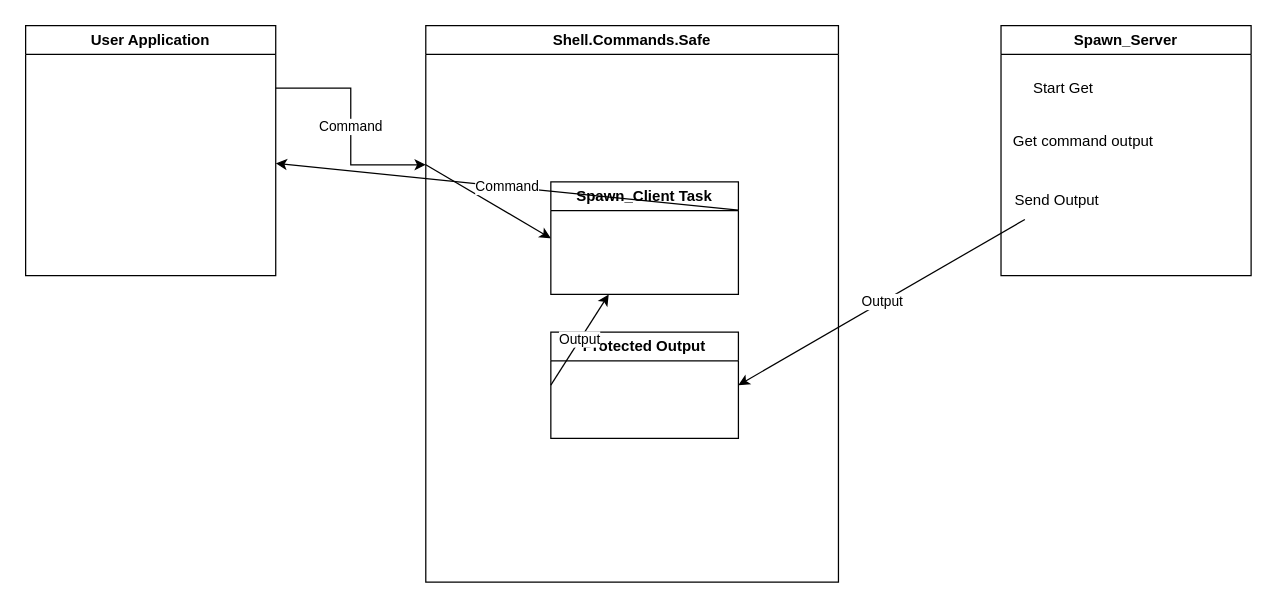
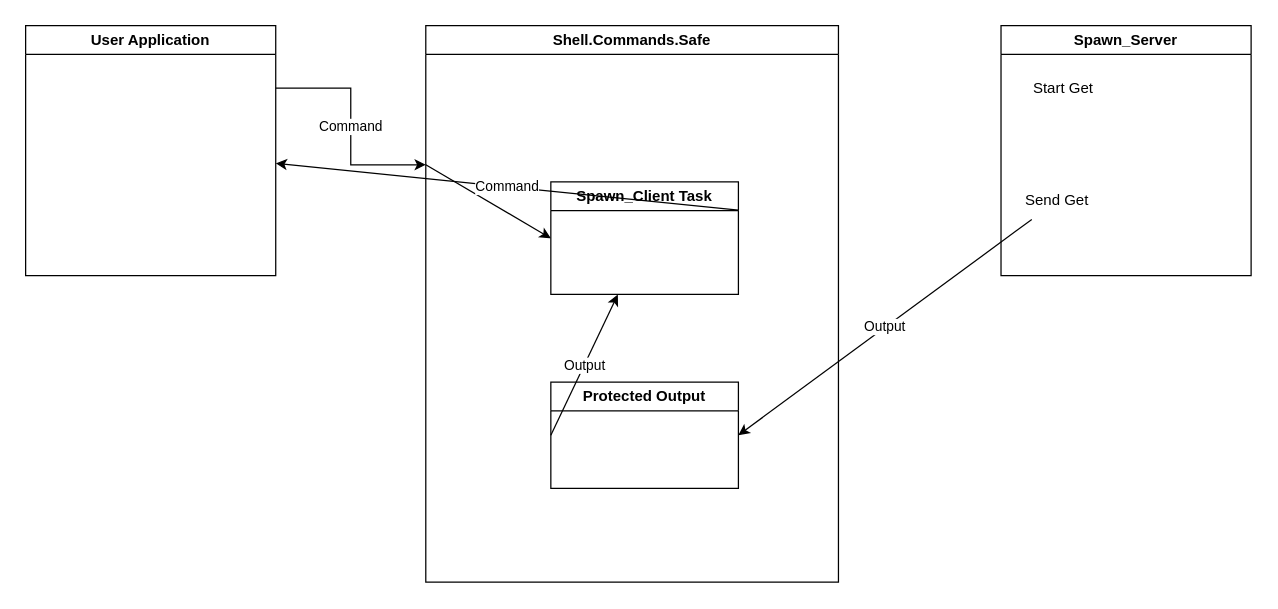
  <mxCell id="0" />
  <mxCell id="1" parent="0" />
  <mxCell id="2" value="Command" style="edgeStyle=orthogonalEdgeStyle;rounded=0;orthogonalLoop=1;jettySize=auto;html=1;exitX=1;exitY=0.25;exitDx=0;exitDy=0;entryX=0;entryY=0.25;entryDx=0;entryDy=0;" edge="1" parent="1" source="3" target="4"><mxGeometry relative="1" as="geometry" /></mxCell>
  <mxCell id="3" value="User Application" style="swimlane;whiteSpace=wrap;html=1;" vertex="1" parent="1"><mxGeometry x="20" y="20" width="200" height="200" as="geometry" /></mxCell>
  <mxCell id="4" value="Shell.Commands.Safe&lt;br&gt;" style="swimlane;whiteSpace=wrap;html=1;" vertex="1" parent="1"><mxGeometry x="340" y="20" width="330" height="445" as="geometry" /></mxCell>
  <mxCell id="5" value="Spawn_Client Task&lt;br&gt;" style="swimlane;whiteSpace=wrap;html=1;" vertex="1" parent="4"><mxGeometry x="100" y="125" width="150" height="90" as="geometry" /></mxCell>
  <mxCell id="6" value="" style="endArrow=classic;html=1;rounded=0;exitX=0;exitY=0.25;exitDx=0;exitDy=0;entryX=0;entryY=0.5;entryDx=0;entryDy=0;" edge="1" parent="4" source="4" target="5"><mxGeometry width="50" height="50" relative="1" as="geometry"><mxPoint x="60" y="135" as="sourcePoint" /><mxPoint x="110" y="85" as="targetPoint" /></mxGeometry></mxCell>
- <mxCell id="7" value="Protected Output" style="swimlane;whiteSpace=wrap;html=1;" vertex="1" parent="4"><mxGeometry x="100" y="245" width="150" height="85" as="geometry" /></mxCell>
+ <mxCell id="7" value="Protected Output" style="swimlane;whiteSpace=wrap;html=1;" vertex="1" parent="4"><mxGeometry x="100" y="285" width="150" height="85" as="geometry" /></mxCell>
  <mxCell id="8" value="Spawn_Server&lt;br&gt;" style="swimlane;whiteSpace=wrap;html=1;" vertex="1" parent="1"><mxGeometry x="800" y="20" width="200" height="200" as="geometry" /></mxCell>
  <mxCell id="9" value="Start Get" style="text;html=1;strokeColor=none;fillColor=none;align=center;verticalAlign=middle;whiteSpace=wrap;rounded=0;" vertex="1" parent="8"><mxGeometry x="-10" y="35" width="120" height="30" as="geometry" /></mxCell>
- <mxCell id="10" value="Get command output&lt;br&gt;" style="text;html=1;strokeColor=none;fillColor=none;align=center;verticalAlign=middle;whiteSpace=wrap;rounded=0;" vertex="1" parent="8"><mxGeometry x="1" y="80" width="130" height="25" as="geometry" /></mxCell>
- <mxCell id="11" value="Send Output" style="text;html=1;strokeColor=none;fillColor=none;align=center;verticalAlign=middle;whiteSpace=wrap;rounded=0;" vertex="1" parent="8"><mxGeometry x="-10" y="125" width="110" height="30" as="geometry" /></mxCell>
+ <mxCell id="11" value="Send Get" style="text;html=1;strokeColor=none;fillColor=none;align=center;verticalAlign=middle;whiteSpace=wrap;rounded=0;" vertex="1" parent="8"><mxGeometry x="-10" y="125" width="110" height="30" as="geometry" /></mxCell>
  <mxCell id="12" value="Command" style="endArrow=classic;html=1;rounded=0;exitX=1;exitY=0.25;exitDx=0;exitDy=0;" edge="1" parent="1" source="5" target="3"><mxGeometry width="50" height="50" relative="1" as="geometry"><mxPoint x="400" y="155" as="sourcePoint" /><mxPoint x="450" y="105" as="targetPoint" /></mxGeometry></mxCell>
  <mxCell id="13" value="Output" style="endArrow=classic;html=1;rounded=0;entryX=1;entryY=0.5;entryDx=0;entryDy=0;" edge="1" parent="1" source="11" target="7"><mxGeometry width="50" height="50" relative="1" as="geometry"><mxPoint x="730" y="315" as="sourcePoint" /><mxPoint x="780" y="265" as="targetPoint" /></mxGeometry></mxCell>
  <mxCell id="14" value="Output" style="endArrow=classic;html=1;rounded=0;exitX=0;exitY=0.5;exitDx=0;exitDy=0;" edge="1" parent="1" source="7" target="5"><mxGeometry width="50" height="50" relative="1" as="geometry"><mxPoint x="400" y="115" as="sourcePoint" /><mxPoint x="450" y="65" as="targetPoint" /></mxGeometry></mxCell>
